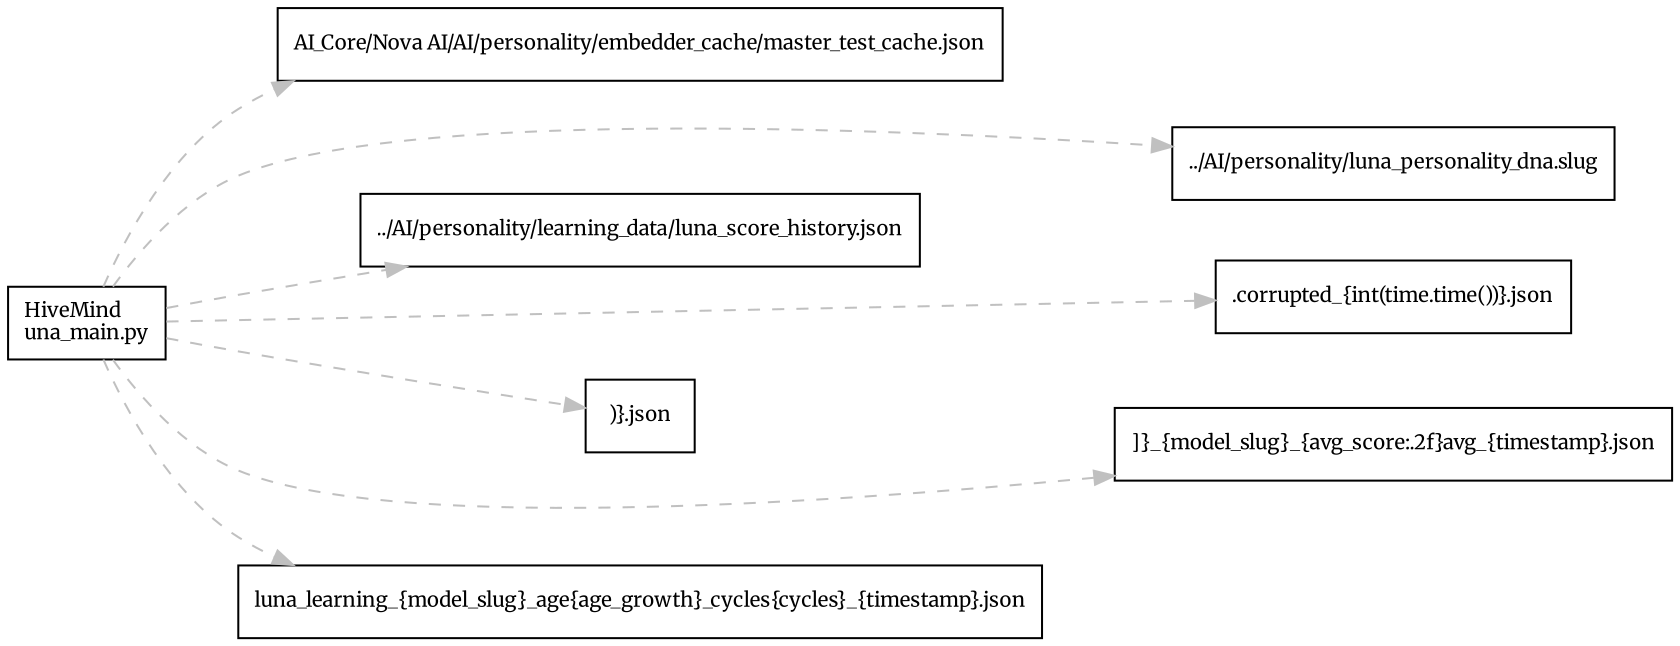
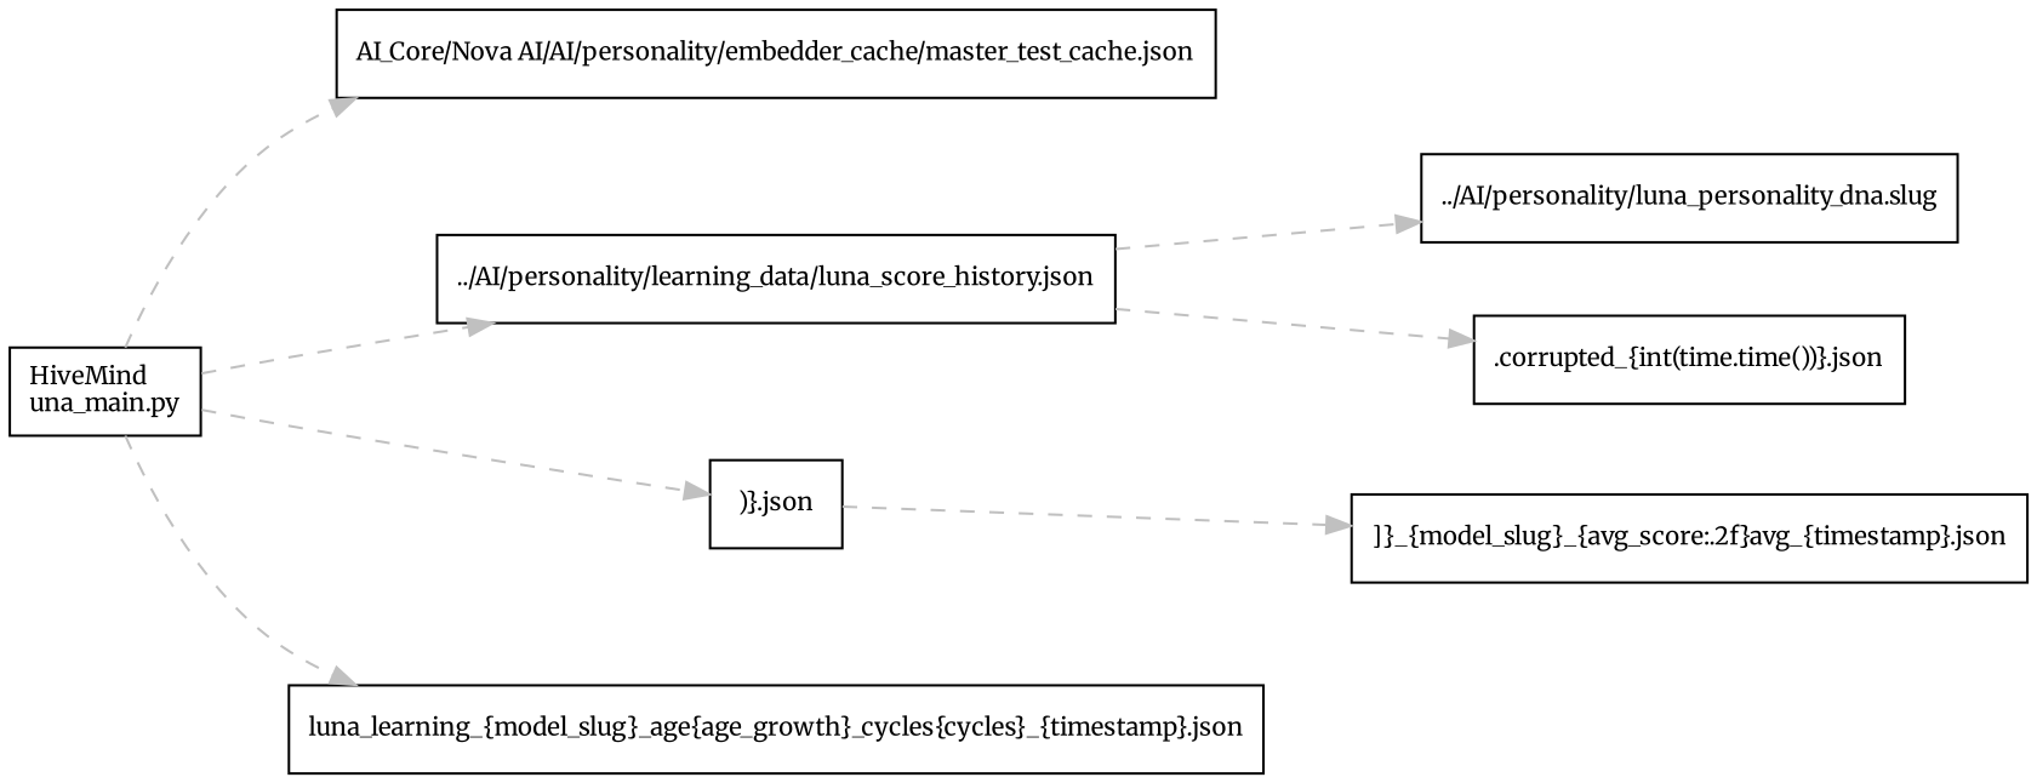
  digraph {
    fontname=Merriweather
    rankdir=LR
    node [fontname=Merriweather fontsize=10 shape=box]
    edge [color=gray fontname=Merriweather style=dashed]
    "HiveMind\luna_main.py"
    "AI_Core/Nova AI/AI/personality/embedder_cache/master_test_cache.json"
    n3 [label="../AI/personality/learning_data/luna_score_history.json"]
    n4 [label="../AI/personality/luna_personality_dna.slug"]
    ".corrupted_{int(time.time())}.json"
    ")}.json"
    "]}_{model_slug}_{avg_score:.2f}avg_{timestamp}.json"
    "luna_learning_{model_slug}_age{age_growth}_cycles{cycles}_{timestamp}.json"
    "HiveMind\luna_main.py" -> "AI_Core/Nova AI/AI/personality/embedder_cache/master_test_cache.json"
    "HiveMind\luna_main.py" -> n3
-   "HiveMind\luna_main.py" -> n4
-   "HiveMind\luna_main.py" -> ".corrupted_{int(time.time())}.json"
+   n3 -> n4
+   n3 -> ".corrupted_{int(time.time())}.json"
    "HiveMind\luna_main.py" -> ")}.json"
-   "HiveMind\luna_main.py" -> "]}_{model_slug}_{avg_score:.2f}avg_{timestamp}.json"
+   ")}.json" -> "]}_{model_slug}_{avg_score:.2f}avg_{timestamp}.json"
    "HiveMind\luna_main.py" -> "luna_learning_{model_slug}_age{age_growth}_cycles{cycles}_{timestamp}.json"
  }
